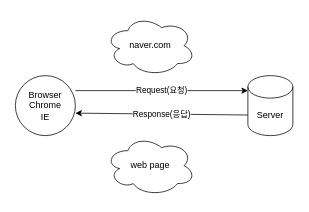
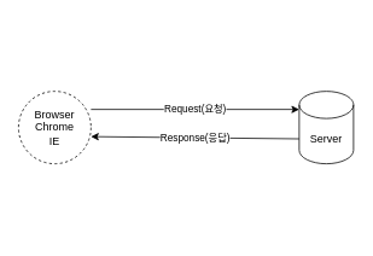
  <mxCell id="0" />
  <mxCell id="1" parent="0" />
- <mxCell id="2" value="Browser&lt;br&gt;Chrome&lt;br&gt;IE" style="ellipse;whiteSpace=wrap;html=1;aspect=fixed;" vertex="1" parent="1"><mxGeometry x="20" y="100" width="80" height="80" as="geometry" /></mxCell>
+ <mxCell id="2" value="Browser&lt;br&gt;Chrome&lt;br&gt;IE" style="ellipse;whiteSpace=wrap;html=1;aspect=fixed;dashed=1;" vertex="1" parent="1"><mxGeometry x="20" y="100" width="80" height="80" as="geometry" /></mxCell>
  <mxCell id="3" value="Server" style="shape=cylinder3;whiteSpace=wrap;html=1;boundedLbl=1;backgroundOutline=1;size=15;" vertex="1" parent="1"><mxGeometry x="330" y="100" width="60" height="80" as="geometry" /></mxCell>
  <mxCell id="4" value="Request(요청)" style="endArrow=classic;html=1;rounded=0;exitX=1;exitY=0.25;exitDx=0;exitDy=0;exitPerimeter=0;" edge="1" parent="1" source="2"><mxGeometry width="50" height="50" relative="1" as="geometry"><mxPoint x="103" y="120" as="sourcePoint" /><mxPoint x="330" y="120" as="targetPoint" /></mxGeometry></mxCell>
  <mxCell id="5" value="Response(응답)" style="endArrow=classic;html=1;rounded=0;exitX=0;exitY=0;exitDx=0;exitDy=52.5;exitPerimeter=0;entryX=1;entryY=0.625;entryDx=0;entryDy=0;entryPerimeter=0;" edge="1" parent="1" source="3" target="2"><mxGeometry width="50" height="50" relative="1" as="geometry"><mxPoint x="190" y="350" as="sourcePoint" /><mxPoint x="240" y="300" as="targetPoint" /></mxGeometry></mxCell>
- <mxCell id="6" value="naver.com" style="ellipse;shape=cloud;whiteSpace=wrap;html=1;" vertex="1" parent="1"><mxGeometry x="140" y="20" width="120" height="80" as="geometry" /></mxCell>
- <mxCell id="7" value="web page" style="ellipse;shape=cloud;whiteSpace=wrap;html=1;" vertex="1" parent="1"><mxGeometry x="140" y="180" width="120" height="80" as="geometry" /></mxCell>
